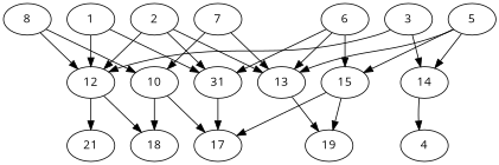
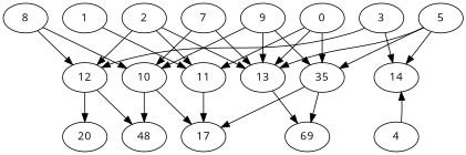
  digraph {
    fontname="Open Sans"
    node [alpha=0.07 fontname="Open Sans"]
    edge [fontname="Open Sans"]
    1 [expect_size=19976192]
-   11 [alpha=0.06 expect_size=12490752 label=31]
+   11 [alpha=0.06 expect_size=12490752]
    12 [alpha=0.08 expect_size=28602368]
    17 [alpha=0.01 expect_size=24236032]
-   18 [alpha=0.06 expect_size=26826752]
-   20 [alpha=0.03 expect_size=18266112 label=21]
-   19 [alpha=0.08 expect_size=20534272]
+   18 [alpha=0.06 expect_size=26826752 label=48]
+   20 [alpha=0.03 expect_size=18266112]
+   19 [alpha=0.08 expect_size=20534272 label=69]
    2 [expect_size=28652544]
    13 [alpha=0.06 expect_size=45605888]
    3 [alpha=0.20 expect_size=11646976]
    14 [alpha=0.16 expect_size=44591104]
    4 [alpha=0.03 expect_size=51347456]
    5 [alpha=0.02 expect_size=9973760]
-   15 [alpha=0.19 expect_size=51473408]
-   6 [expect_size=51675136]
+   15 [alpha=0.19 expect_size=51473408 label=35]
+   6 [expect_size=51675136 label=0]
    7 [alpha=0.01 expect_size=10077184]
    10 [alpha=0.04 expect_size=50942976]
    8 [alpha=0.17 expect_size=46007296]
+   9 [alpha=0.19 expect_size=31588352]
    1 -> 11
-   1 -> 12
    11 -> 17
    12 -> 18
    12 -> 20
    2 -> 11
    2 -> 12
    2 -> 13
    13 -> 19
    3 -> 12
    3 -> 14
-   14 -> 4
+   4 -> 14
    5 -> 13
    5 -> 14
    5 -> 15
    15 -> 17
    15 -> 19
    6 -> 11
    6 -> 13
    6 -> 15
    7 -> 13
    7 -> 10
    10 -> 17
    10 -> 18
    8 -> 12
    8 -> 10
+   9 -> 13
+   9 -> 15
+   9 -> 10
  }
